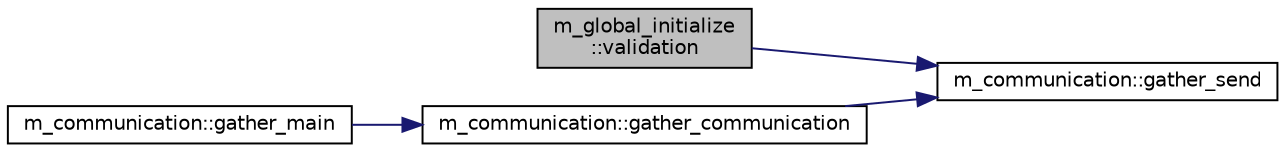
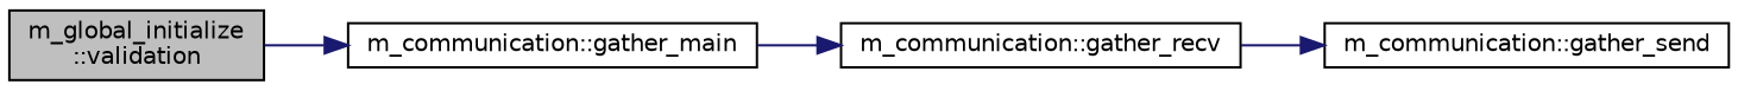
  digraph {
    rankdir=LR
    node [color=black fillcolor=white fontname=Helvetica fontsize=10 shape=record style=filled]
    edge [color=midnightblue fontname=Helvetica fontsize=10 labelfontname=Helvetica labelfontsize=10 style=solid]
    n1 [fillcolor=grey75 fontcolor=black height=0.2 label="m_global_initialize\l::validation" width=0.4]
    n2 [height=0.2 label="m_communication::gather_main" width=0.4]
-   n3 [height=0.2 label="m_communication::gather_communication" width=0.4]
+   n3 [height=0.2 label="m_communication::gather_recv" width=0.4]
    n4 [height=0.2 label="m_communication::gather_send" width=0.4]
-   n1 -> n4
+   n1 -> n2
    n2 -> n3
    n3 -> n4
  }
